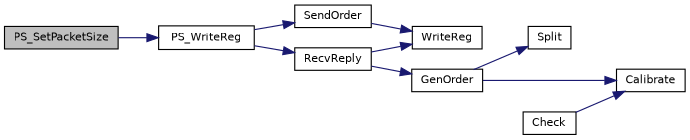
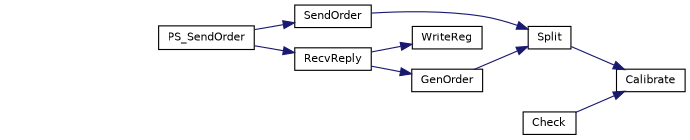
  digraph {
    fontname="DejaVu Sans"
    rankdir=LR
    node [color=black fillcolor=white fontname="DejaVu Sans" fontsize=10 shape=record style=filled]
    edge [color=midnightblue fontname="DejaVu Sans" fontsize=10 labelfontname=Helvetica labelfontsize=10 style=solid]
-   n1 [fillcolor=grey75 fontcolor=black height=0.2 label=PS_SetPacketSize width=0.4]
-   n2 [height=0.2 label=PS_WriteReg width=0.4]
+   n2 [height=0.2 label=PS_SendOrder width=0.4]
    n3 [height=0.2 label=SendOrder width=0.4]
    n4 [height=0.2 label=RecvReply width=0.4]
    n5 [height=0.2 label=GenOrder width=0.4]
    n6 [height=0.2 label=Split width=0.4]
    n7 [height=0.2 label=Calibrate width=0.4]
    n8 [height=0.2 label=WriteReg width=0.4]
    n9 [height=0.2 label=Check width=0.4]
-   n1 -> n2
    n2 -> n3
    n2 -> n4
-   n3 -> n8
+   n3 -> n6
    n4 -> n5
    n4 -> n8
    n5 -> n6
-   n5 -> n7
+   n6 -> n7
    n9 -> n7
  }
